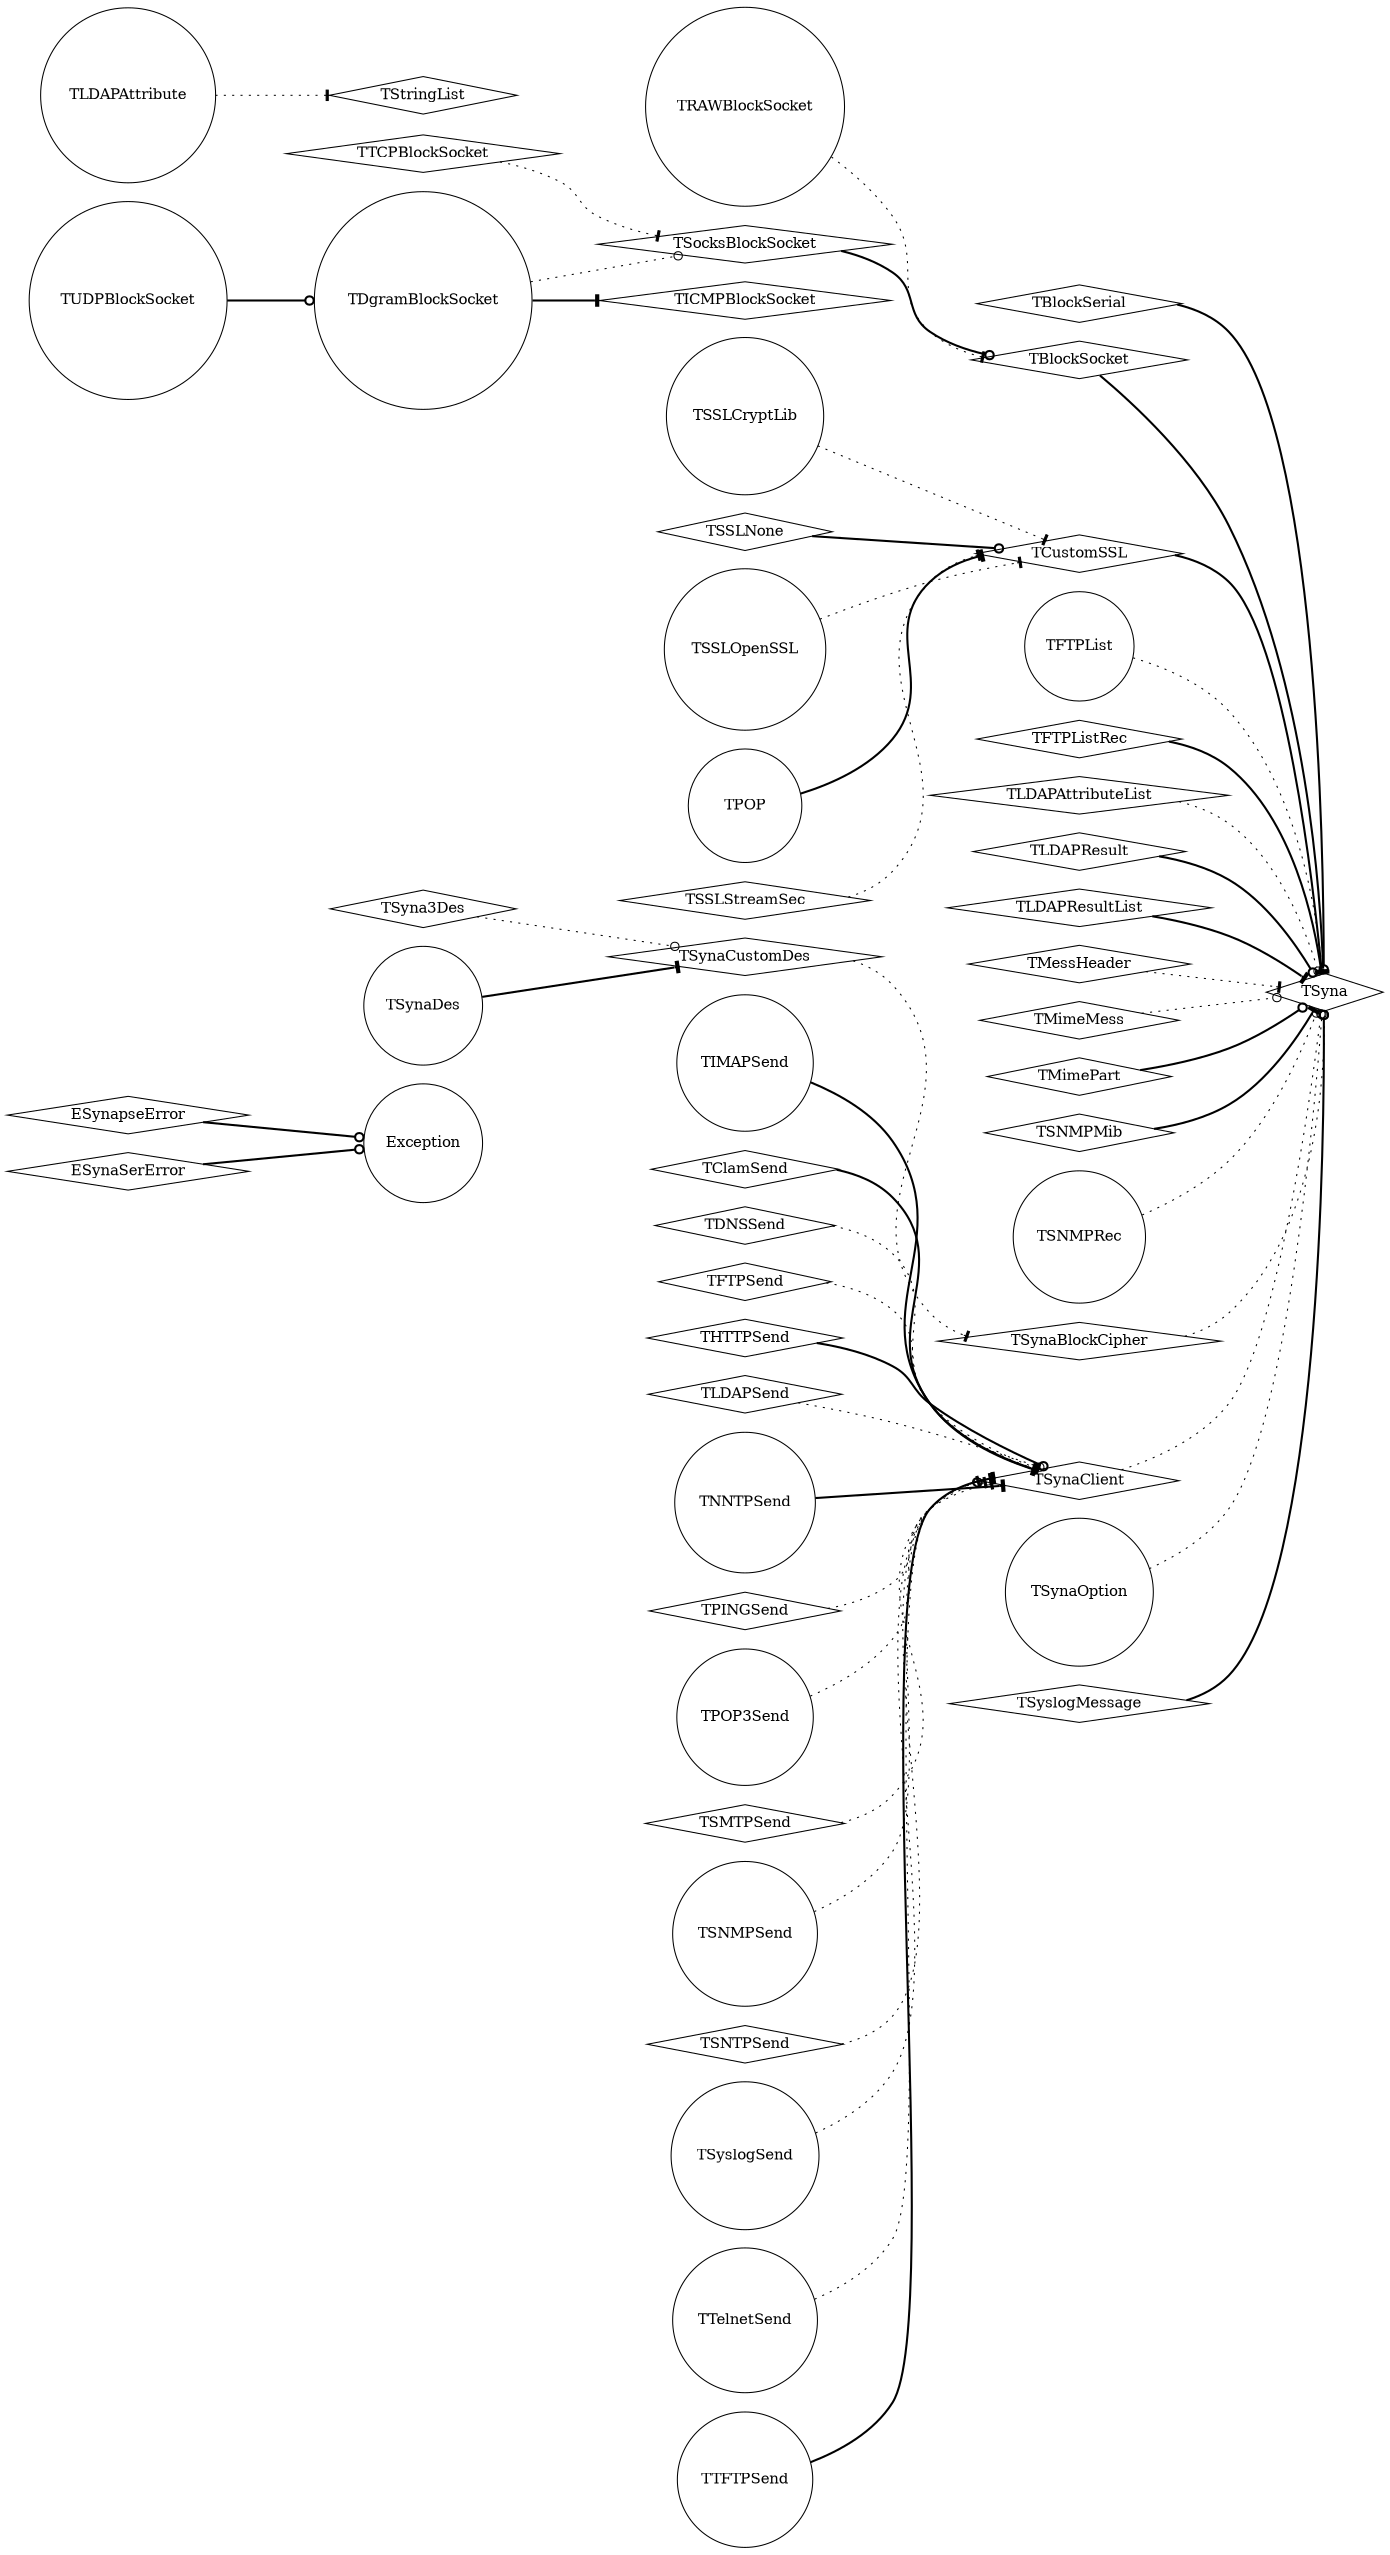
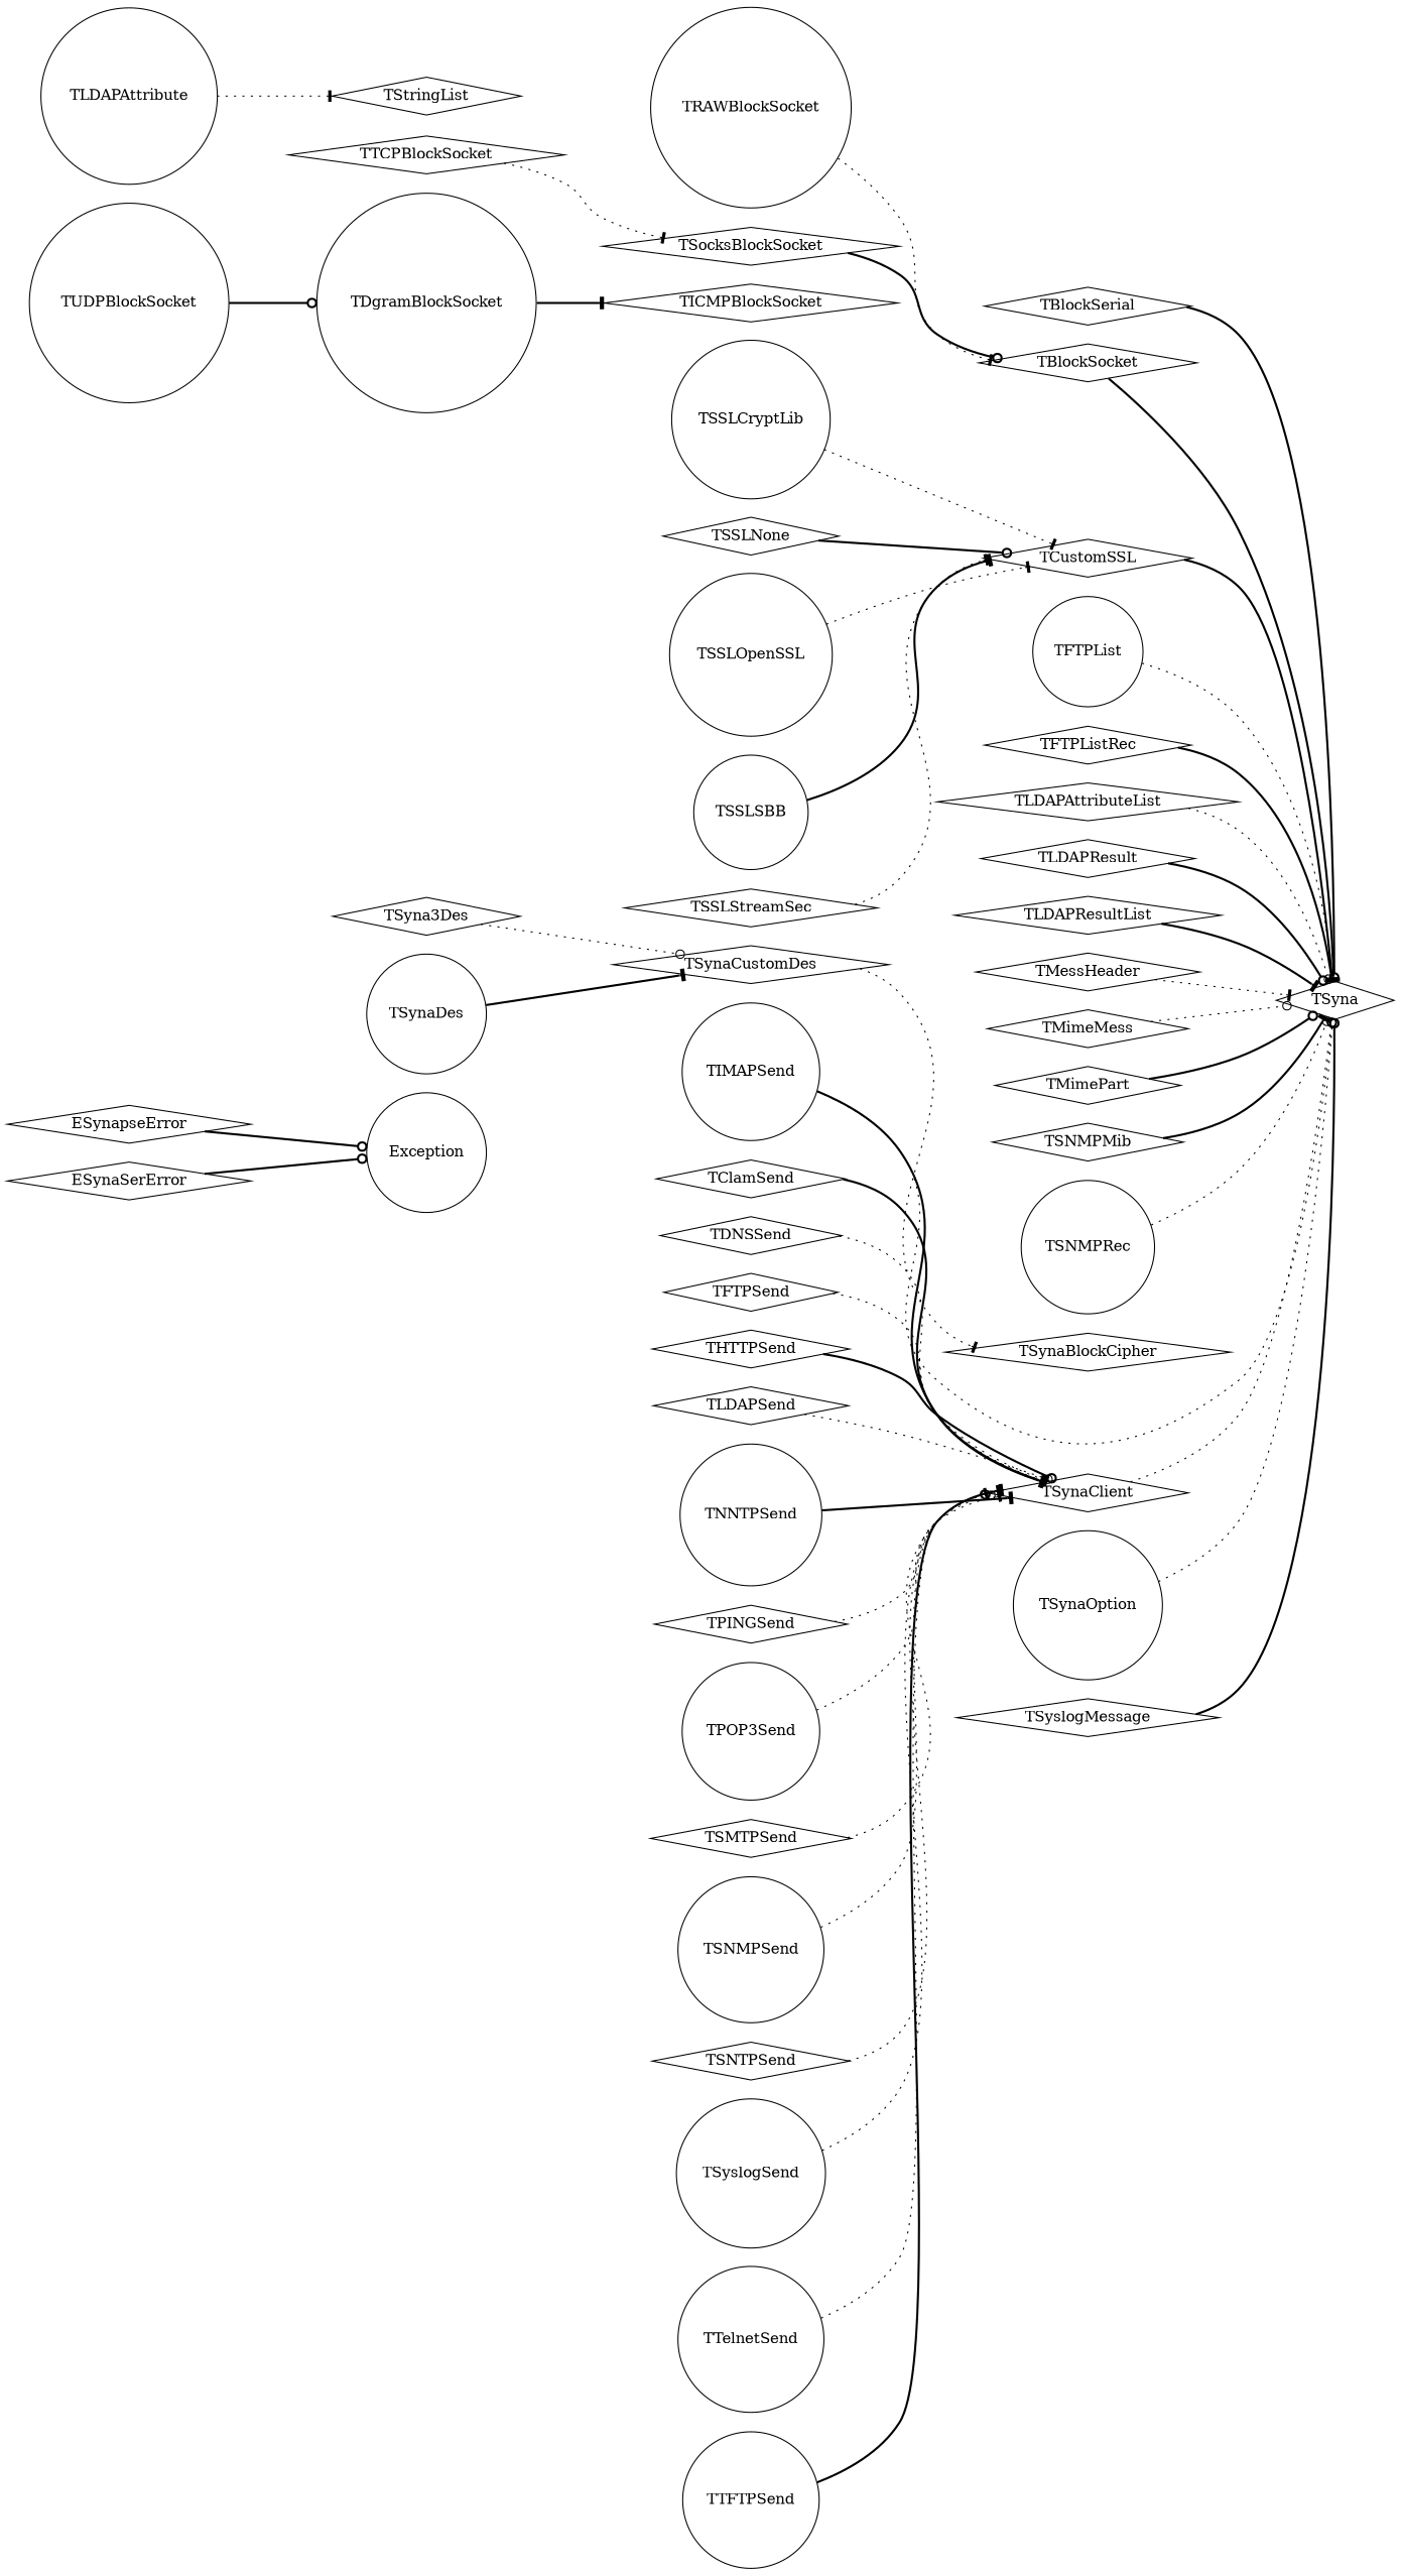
  digraph {
    rankdir=LR
    node [shape=diamond]
    edge [arrowhead=tee style=dotted]
    Exception [shape=circle]
    ESynapseError
    ESynaSerError
    n4 [label=TSyna]
    TBlockSerial
    TBlockSocket
    TRAWBlockSocket [shape=circle]
    TSocksBlockSocket
    TDgramBlockSocket [shape=circle]
    TICMPBlockSocket
    TUDPBlockSocket [shape=circle]
    TTCPBlockSocket
    TCustomSSL
    TSSLCryptLib [shape=circle]
    TSSLNone
    TSSLOpenSSL [shape=circle]
-   TSSLSBB [shape=circle label=TPOP]
+   TSSLSBB [shape=circle]
    TSSLStreamSec
    TFTPList [shape=circle]
    TFTPListRec
    TLDAPAttributeList
    TLDAPResult
    TLDAPResultList
    TMessHeader
    TMimeMess
    TMimePart
    TSNMPMib
    TSNMPRec [shape=circle]
    TSynaBlockCipher
    TSynaCustomDes
    TSyna3Des
    TSynaDes [shape=circle]
    TSynaClient
    TClamSend
    TDNSSend
    TFTPSend
    THTTPSend
    TIMAPSend [shape=circle]
    TLDAPSend
    TNNTPSend [shape=circle]
    TPINGSend
    TPOP3Send [shape=circle]
    TSMTPSend
    TSNMPSend [shape=circle]
    TSNTPSend
    TSyslogSend [shape=circle]
    TTelnetSend [shape=circle]
    TTFTPSend [shape=circle]
    TSynaOption [shape=circle]
    TSyslogMessage
    TLDAPAttribute [shape=circle]
    TStringList
    ESynapseError -> Exception [arrowhead=odot style=bold]
    ESynaSerError -> Exception [arrowhead=odot style=bold]
    TBlockSerial -> n4 [arrowhead=odot style=bold]
    TBlockSocket -> n4 [style=bold]
    TRAWBlockSocket -> TBlockSocket
    TSocksBlockSocket -> TBlockSocket [arrowhead=odot style=bold]
-   TDgramBlockSocket -> TSocksBlockSocket [arrowhead=odot]
    TDgramBlockSocket -> TICMPBlockSocket [style=bold]
    TUDPBlockSocket -> TDgramBlockSocket [arrowhead=odot style=bold]
    TTCPBlockSocket -> TSocksBlockSocket
    TCustomSSL -> n4 [style=bold]
    TSSLCryptLib -> TCustomSSL
    TSSLNone -> TCustomSSL [arrowhead=odot style=bold]
    TSSLOpenSSL -> TCustomSSL
    TSSLSBB -> TCustomSSL [style=bold]
    TSSLStreamSec -> TCustomSSL
    TFTPList -> n4
    TFTPListRec -> n4 [style=bold]
    TLDAPAttributeList -> n4 [arrowhead=odot]
    TLDAPResult -> n4 [arrowhead=odot style=bold]
    TLDAPResultList -> n4 [style=bold]
    TMessHeader -> n4
    TMimeMess -> n4 [arrowhead=odot]
    TMimePart -> n4 [arrowhead=odot style=bold]
    TSNMPMib -> n4 [style=bold]
    TSNMPRec -> n4 [arrowhead=odot]
-   TSynaBlockCipher -> n4 [arrowhead=odot]
+   TIMAPSend -> n4 [arrowhead=odot]
    TSynaCustomDes -> TSynaBlockCipher
    TSyna3Des -> TSynaCustomDes [arrowhead=odot]
    TSynaDes -> TSynaCustomDes [style=bold]
    TSynaClient -> n4 [arrowhead=odot]
    TClamSend -> TSynaClient [style=bold]
    TDNSSend -> TSynaClient
    TFTPSend -> TSynaClient
    THTTPSend -> TSynaClient [arrowhead=odot style=bold]
    TIMAPSend -> TSynaClient [style=bold]
    TLDAPSend -> TSynaClient [arrowhead=odot]
    TNNTPSend -> TSynaClient [style=bold]
    TPINGSend -> TSynaClient
-   TPOP3Send -> TSynaClient
+   TPOP3Send -> TSynaClient [arrowhead=odot]
    TSMTPSend -> TSynaClient [arrowhead=odot]
    TSNMPSend -> TSynaClient [arrowhead=odot]
    TSNTPSend -> TSynaClient [arrowhead=odot]
    TSyslogSend -> TSynaClient
    TTelnetSend -> TSynaClient
    TTFTPSend -> TSynaClient [style=bold]
    TSynaOption -> n4 [arrowhead=odot]
    TSyslogMessage -> n4 [arrowhead=odot style=bold]
    TLDAPAttribute -> TStringList
  }
